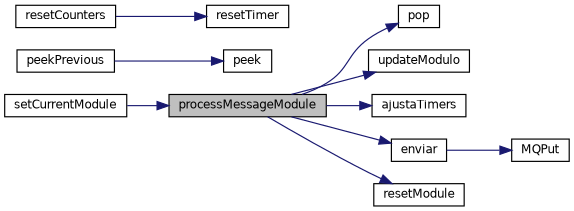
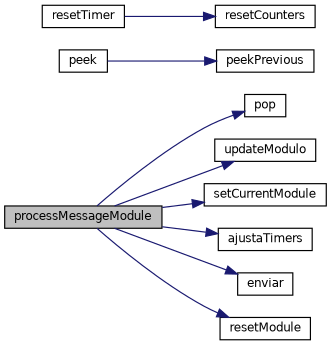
  digraph {
    rankdir=LR
    node [color=black fillcolor=white fontname=Helvetica fontsize=10 shape=record style=filled]
    edge [color=midnightblue fontname=Helvetica fontsize=10 labelfontname=Helvetica labelfontsize=10 style=solid]
    n1 [fillcolor=grey75 fontcolor=black height=0.2 label=processMessageModule width=0.4]
    n2 [height=0.2 label=pop width=0.4]
    n3 [height=0.2 label=updateModulo width=0.4]
    n4 [height=0.2 label=setCurrentModule width=0.4]
    n5 [height=0.2 label=ajustaTimers width=0.4]
    n6 [height=0.2 label=enviar width=0.4]
    n7 [height=0.2 label=resetModule width=0.4]
    n8 [height=0.2 label=peek width=0.4]
    n9 [height=0.2 label=peekPrevious width=0.4]
-   n10 [height=0.2 label=MQPut width=0.4]
    n11 [height=0.2 label=resetTimer width=0.4]
    n12 [height=0.2 label=resetCounters width=0.4]
    n1 -> n2
    n1 -> n3
-   n4 -> n1
+   n1 -> n4
    n1 -> n5
    n1 -> n6
    n1 -> n7
-   n6 -> n10
-   n9 -> n8
-   n12 -> n11
+   n8 -> n9
+   n11 -> n12
  }
